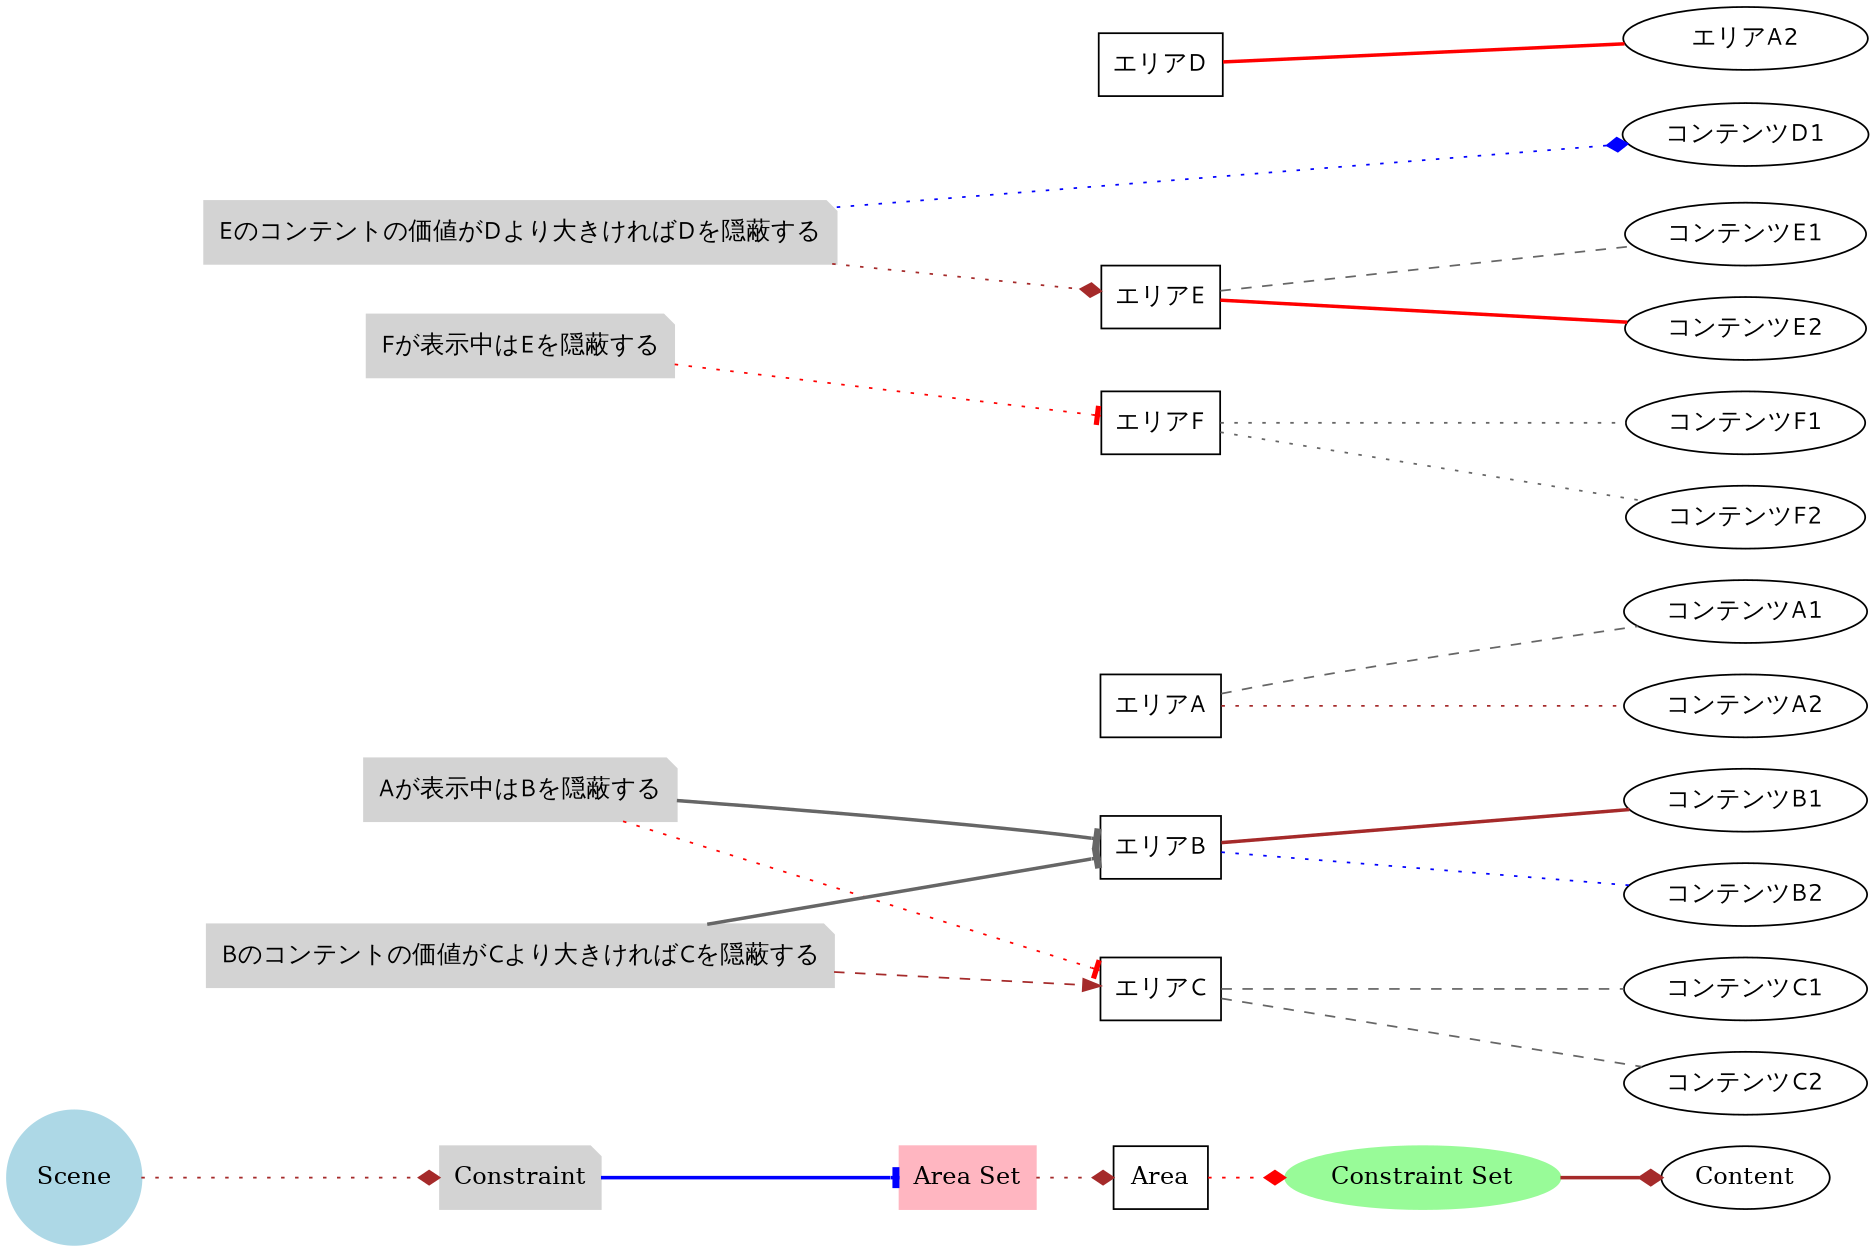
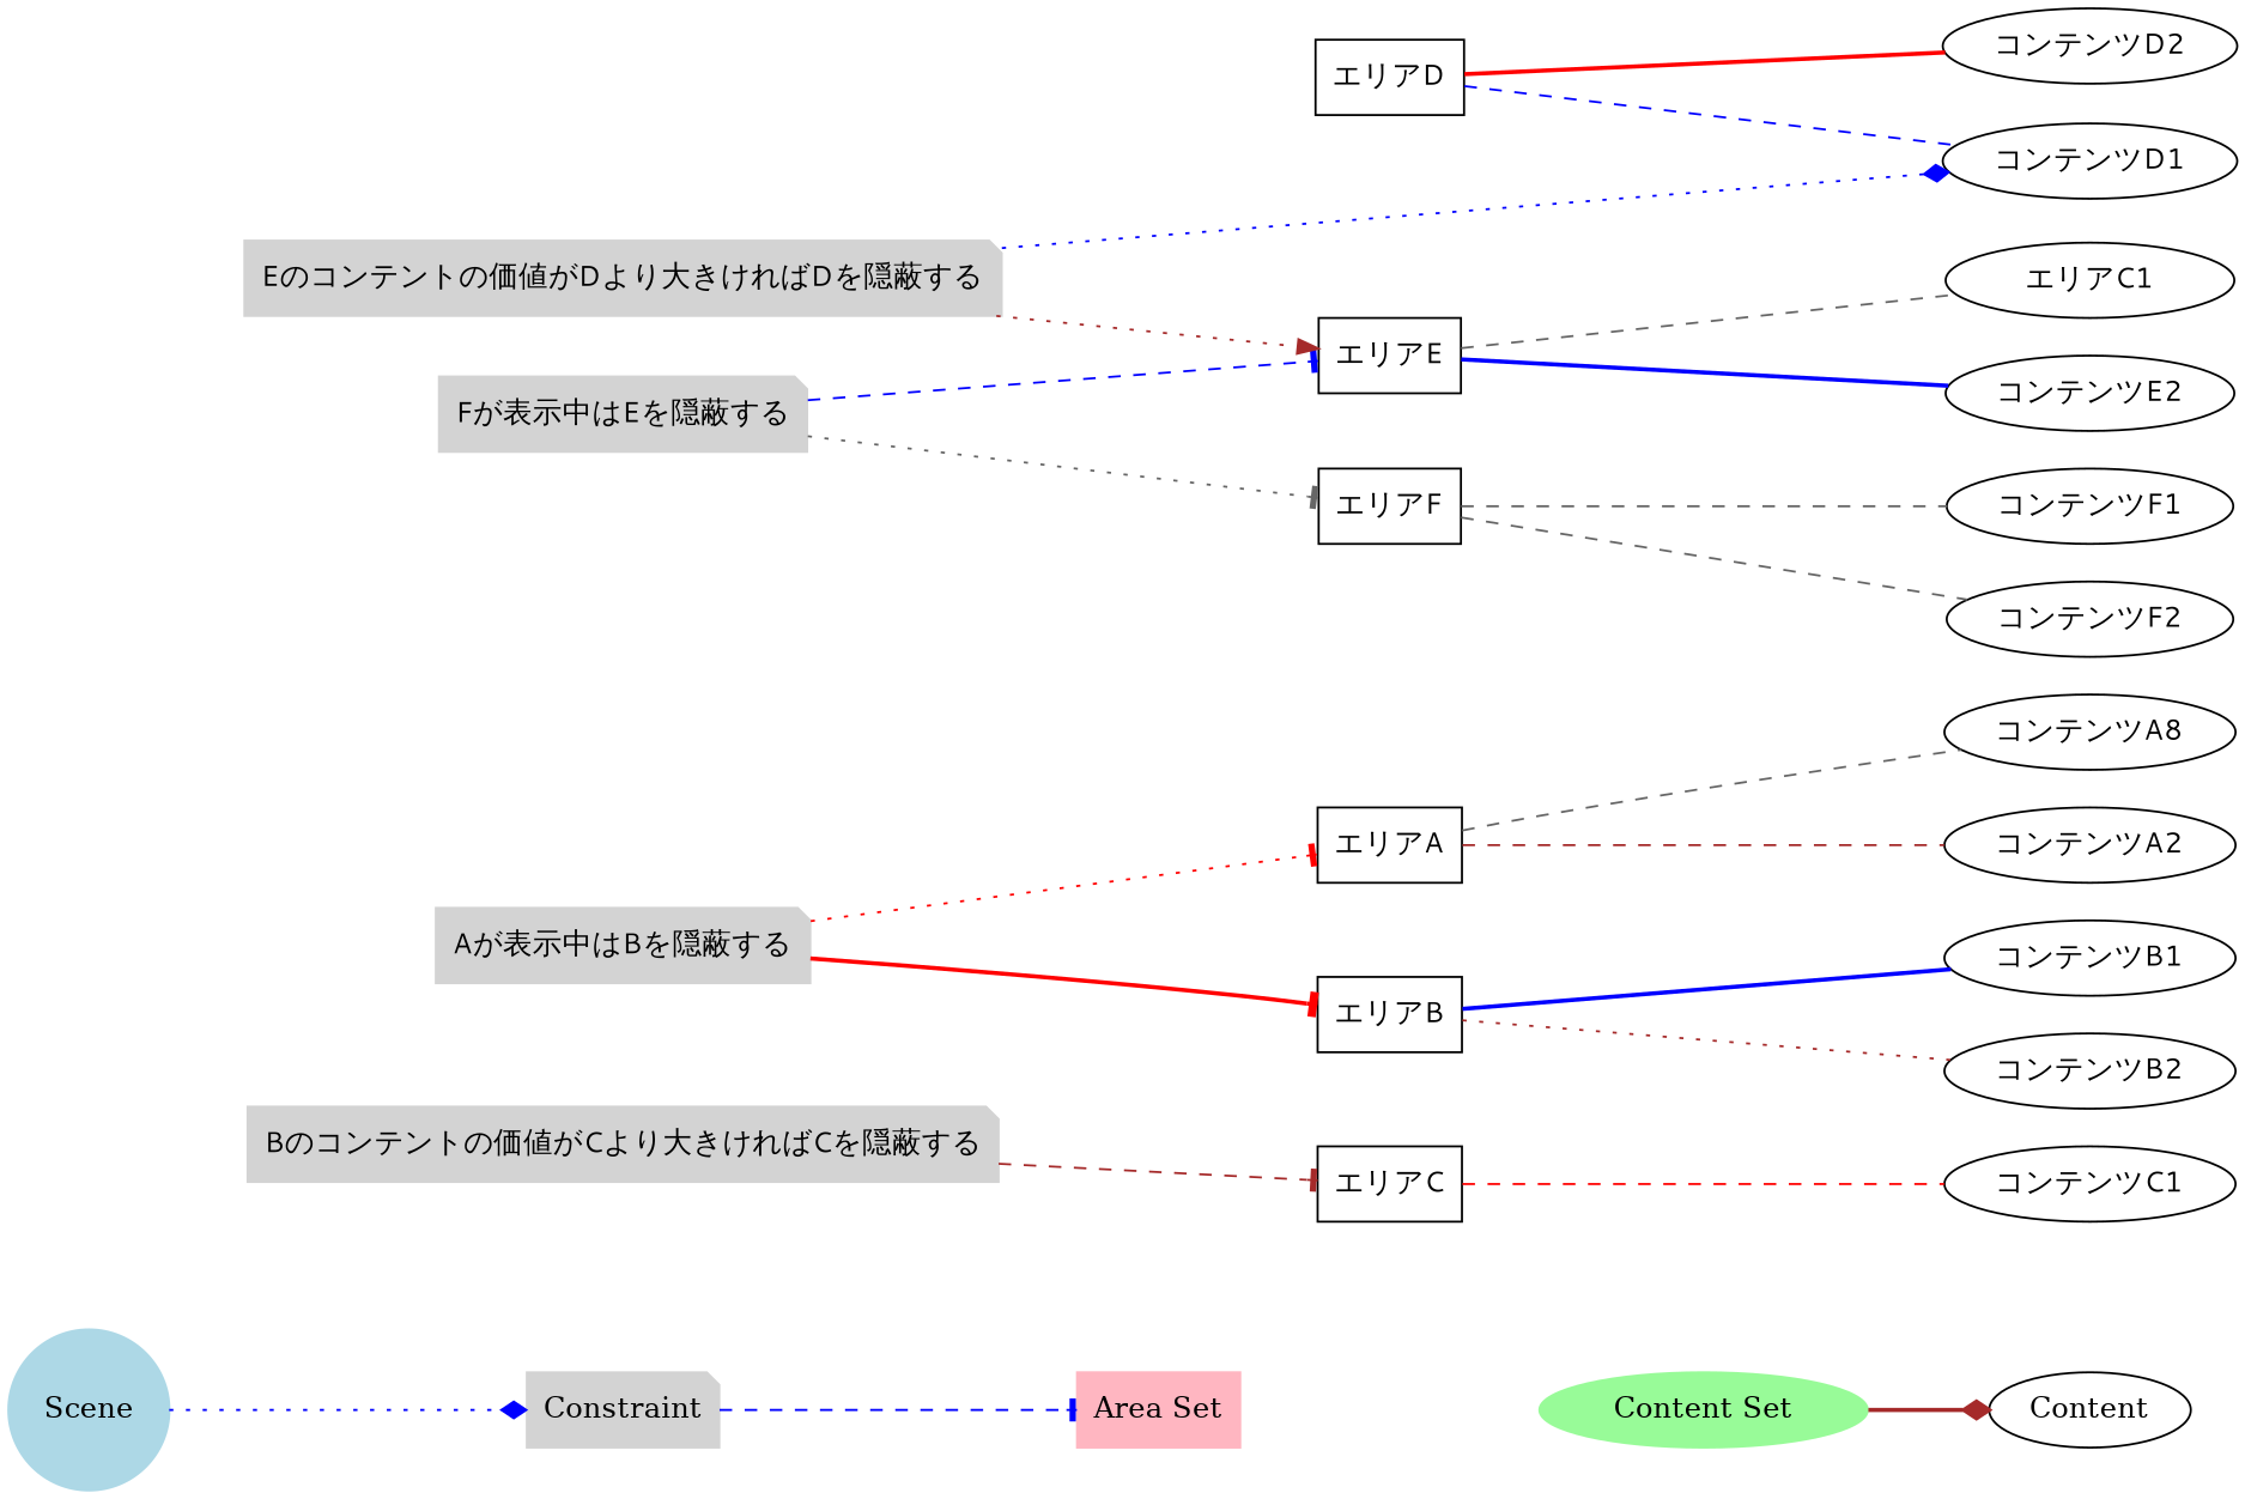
  digraph {
    clusterrank=global
    rankdir=LR
    node [shape=ellipse fontname="Meiryo UI"]
    edge [color=gray40 style=dotted]
-   Area [shape=box fontname=""]
    n2 [label="エリアA" shape=box]
    n3 [label="エリアB" shape=box]
    n4 [label="エリアC" shape=box]
    n5 [label="エリアD" shape=box]
    n6 [label="エリアE" shape=box]
    n7 [label="エリアF" shape=box]
    Content [fontname=""]
-   n9 [label="コンテンツA1"]
+   n9 [label="コンテンツA8"]
    n10 [label="コンテンツB1"]
    n11 [label="コンテンツC1"]
    n12 [label="コンテンツD1"]
-   n13 [label="コンテンツE1"]
+   n13 [label="エリアC1"]
    n14 [label="コンテンツF1"]
    n15 [label="コンテンツA2"]
    n16 [label="コンテンツB2"]
-   n17 [label="コンテンツC2"]
-   n18 [label="エリアA2"]
+   n18 [label="コンテンツD2"]
    n19 [label="コンテンツE2"]
    n20 [label="コンテンツF2"]
    Constraint [color=lightgrey shape=note style=filled fontname=""]
    n22 [color=lightgrey label="Aが表示中はBを隠蔽する" shape=note style=filled]
    n23 [color=lightgrey label="Bのコンテントの価値がCより大きければCを隠蔽する" shape=note style=filled]
    n24 [color=lightgrey label="Fが表示中はEを隠蔽する" shape=note style=filled]
    n25 [color=lightgrey label="Eのコンテントの価値がDより大きければDを隠蔽する" shape=note style=filled]
    "Area Set" [color=lightpink shape=box style=filled fontname=""]
-   "Content Set" [color=palegreen style=filled label="Constraint Set" fontname=""]
+   "Content Set" [color=palegreen style=filled fontname=""]
    Scene [color=lightblue shape=circle style=filled fontname=""]
    subgraph sub_1 {
      rank=same
-     Area
      n2
      n3
      n4
      n5
      n6
      n7
    }
    subgraph sub_2 {
      rank=same
      Content
      n9
      n10
      n11
      n12
      n13
      n14
      n15
      n16
-     n17
      n18
      n19
      n20
    }
    subgraph sub_3 {
      rank=same
      Constraint
      n22
      n23
      n24
      n25
    }
    subgraph sub_4 {
      rank=same
      Constraint
    }
    subgraph sub_5 {
      rank=same
      Constraint
    }
    subgraph sub_6 {
      "Area Set"
    }
    subgraph sub_7 {
      "Content Set"
    }
    subgraph sub_8 {
      rank=same
      Scene
    }
-   Area -> "Content Set" [arrowhead=diamond color=red]
    n2 -> n9 [dir=none style=dashed]
-   n2 -> n15 [color=brown dir=none]
-   n3 -> n10 [color=brown dir=none style=bold]
-   n3 -> n16 [color=blue dir=none]
-   n4 -> n11 [dir=none style=dashed]
-   n4 -> n17 [dir=none style=dashed]
+   n2 -> n15 [color=brown dir=none style=dashed]
+   n3 -> n10 [color=blue dir=none style=bold]
+   n3 -> n16 [color=brown dir=none]
+   n4 -> n11 [color=red dir=none style=dashed]
+   n5 -> n12 [color=blue dir=none style=dashed]
    n5 -> n18 [color=red dir=none style=bold]
    n6 -> n13 [dir=none style=dashed]
-   n6 -> n19 [color=red dir=none style=bold]
-   n7 -> n14 [dir=none]
-   n7 -> n20 [dir=none]
-   Constraint -> "Area Set" [arrowhead=tee color=blue style=bold]
-   n22 -> n4 [arrowhead=tee color=red]
-   n22 -> n3 [arrowhead=tee style=bold]
-   n23 -> n3 [arrowhead=tee style=bold]
-   n23 -> n4 [arrowhead=normal color=brown style=dashed]
-   n24 -> n7 [arrowhead=tee color=red]
-   n25 -> n6 [arrowhead=diamond color=brown]
+   n6 -> n19 [color=blue dir=none style=bold]
+   n7 -> n14 [dir=none style=dashed]
+   n7 -> n20 [dir=none style=dashed]
+   Constraint -> "Area Set" [arrowhead=tee color=blue style=dashed]
+   n22 -> n2 [arrowhead=tee color=red]
+   n22 -> n3 [arrowhead=tee color=red style=bold]
+   n23 -> n4 [arrowhead=tee color=brown style=dashed]
+   n24 -> n6 [arrowhead=tee color=blue style=dashed]
+   n24 -> n7 [arrowhead=tee]
+   n25 -> n6 [arrowhead=normal color=brown]
    n25 -> n12 [arrowhead=diamond color=blue]
-   "Area Set" -> Area [arrowhead=diamond color=brown]
    "Content Set" -> Content [arrowhead=diamond color=brown style=bold]
-   Scene -> Constraint [arrowhead=diamond color=brown]
+   Scene -> Constraint [arrowhead=diamond color=blue]
  }
